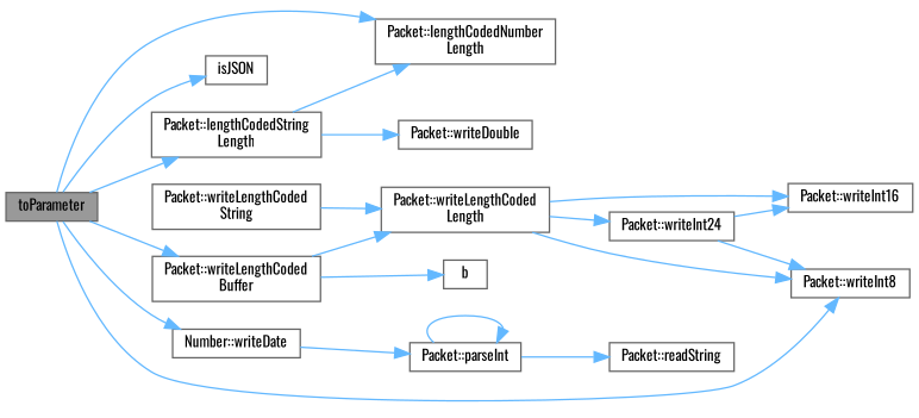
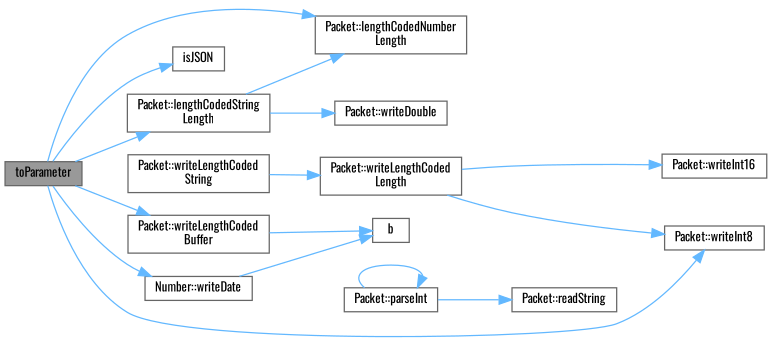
  digraph {
    fontname=Oswald
    rankdir=LR
    node [color=grey40 fillcolor=white fontname=Oswald fontsize=10 shape=box style=filled]
    edge [color=steelblue1 fontname=Oswald fontsize=10 labelfontname=Helvetica labelfontsize=10 style=solid]
    n1 [color=gray40 fillcolor=grey60 fontcolor=black height=0.2 label=toParameter width=0.4]
    n2 [height=0.2 label=isJSON width=0.4]
    n3 [height=0.2 label="Packet::lengthCodedNumber\lLength" width=0.4]
    n4 [height=0.2 label="Packet::lengthCodedString\lLength" width=0.4]
    n5 [height=0.2 label="Number::writeDate" width=0.4]
    n6 [height=0.2 label="Packet::writeInt8" width=0.4]
    n7 [height=0.2 label="Packet::writeLengthCoded\lBuffer" width=0.4]
    n8 [height=0.2 label="Packet::writeDouble" width=0.4]
    n9 [height=0.2 label="Packet::parseInt" width=0.4]
    n10 [height=0.2 label=b width=0.4]
    n11 [height=0.2 label="Packet::writeLengthCoded\lLength" width=0.4]
    n12 [height=0.2 label="Packet::writeLengthCoded\lString" width=0.4]
    n13 [height=0.2 label="Packet::readString" width=0.4]
    n14 [height=0.2 label="Packet::writeInt16" width=0.4]
-   n15 [height=0.2 label="Packet::writeInt24" width=0.4]
    n1 -> n2
    n1 -> n3
    n1 -> n4
    n1 -> n5
    n1 -> n6
    n1 -> n7
    n4 -> n3
    n4 -> n8
-   n5 -> n9
+   n5 -> n10
    n7 -> n10
-   n7 -> n11
    n9 -> n9
    n9 -> n13
    n11 -> n6
    n11 -> n14
-   n11 -> n15
    n12 -> n11
-   n15 -> n6
-   n15 -> n14
  }
